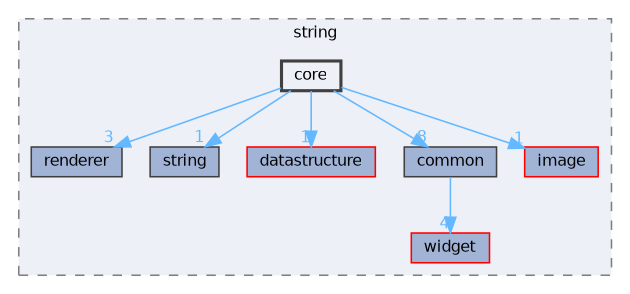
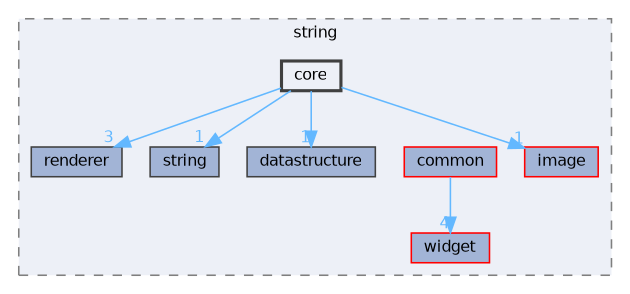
  digraph {
    compound=true
    node [color=grey25 fillcolor="#a2b4d6" fontname=Helvetica fontsize=10 shape=box style=filled]
    edge [color=steelblue1 fontcolor=steelblue1 fontname=Helvetica fontsize=10 headlabel=1 labeldistance=1.5 labelfontname=Helvetica labelfontsize=10]
    n1 [color=red height=0.2 label=widget width=0.4]
    n2 [height=0.2 label=renderer width=0.4]
    n3 [height=0.2 label=string width=0.4]
-   n4 [color=red height=0.2 label=datastructure width=0.4]
-   n5 [height=0.2 label=common width=0.4]
+   n4 [height=0.2 label=datastructure width=0.4]
+   n5 [color=red height=0.2 label=common width=0.4]
    n6 [color=red height=0.2 label=image width=0.4]
    n7 [fillcolor="#edf0f7" height=0.2 label=core style="filled,bold" width=0.4]
    subgraph cluster_1 {
      bgcolor="#edf0f7"
      fontname=Helvetica
      fontsize=10
      label=string
      pencolor=grey50
      style="filled,dashed"
      n1
      n2
      n3
      n4
      n5
      n6
      n7
    }
    n5 -> n1 [headlabel=4]
    n7 -> n2 [headlabel=3]
    n7 -> n3
    n7 -> n4
-   n7 -> n5 [headlabel=8]
    n7 -> n6
  }
